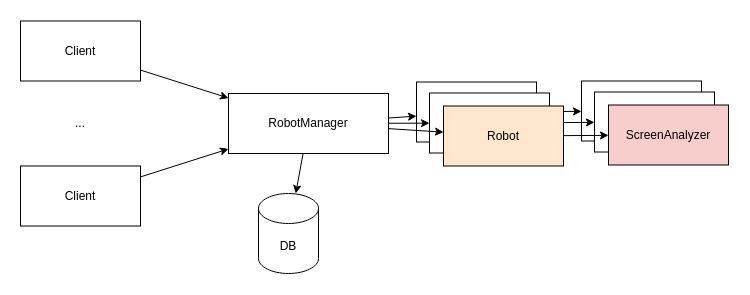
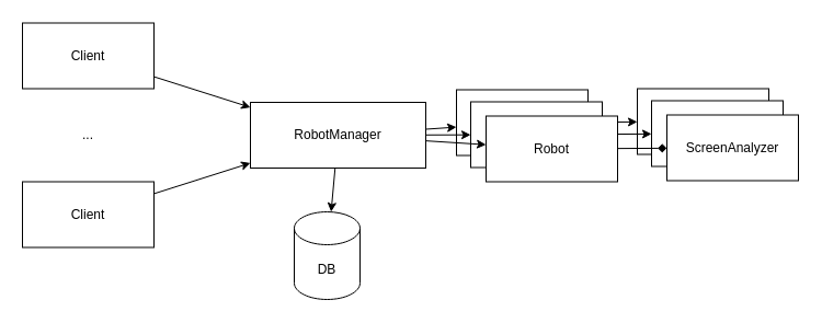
  <mxCell id="0" />
  <mxCell id="1" parent="0" />
  <mxCell id="2" value="" style="endArrow=classic;html=1;rounded=0;" parent="1" source="11" target="3" edge="1"><mxGeometry width="50" height="50" relative="1" as="geometry"><mxPoint x="559" y="132.5" as="sourcePoint" /><mxPoint x="604" y="131.5" as="targetPoint" /></mxGeometry></mxCell>
  <mxCell id="3" value="" style="rounded=0;whiteSpace=wrap;html=1;" parent="1" vertex="1"><mxGeometry x="581" y="80.5" width="120" height="60" as="geometry" /></mxCell>
  <mxCell id="4" value="" style="rounded=0;whiteSpace=wrap;html=1;" parent="1" vertex="1"><mxGeometry x="594" y="91.5" width="120" height="60" as="geometry" /></mxCell>
  <mxCell id="5" value="" style="endArrow=classic;html=1;rounded=0;" parent="1" source="12" target="4" edge="1"><mxGeometry width="50" height="50" relative="1" as="geometry"><mxPoint x="573" y="145.5" as="sourcePoint" /><mxPoint x="618" y="144.5" as="targetPoint" /></mxGeometry></mxCell>
  <mxCell id="6" value="Client" style="rounded=0;whiteSpace=wrap;html=1;" parent="1" vertex="1"><mxGeometry x="20" y="20.5" width="120" height="60" as="geometry" /></mxCell>
  <mxCell id="7" value="RobotManager" style="rounded=0;whiteSpace=wrap;html=1;" parent="1" vertex="1"><mxGeometry x="228" y="93" width="160" height="60" as="geometry" /></mxCell>
  <mxCell id="8" value="" style="endArrow=classic;html=1;rounded=0;" parent="1" source="6" target="7" edge="1"><mxGeometry width="50" height="50" relative="1" as="geometry"><mxPoint x="310" y="146" as="sourcePoint" /><mxPoint x="360" y="96" as="targetPoint" /></mxGeometry></mxCell>
- <mxCell id="9" value="DB" style="shape=cylinder3;whiteSpace=wrap;html=1;boundedLbl=1;backgroundOutline=1;size=15;" parent="1" vertex="1"><mxGeometry x="258" y="193" width="60" height="80" as="geometry" /></mxCell>
+ <mxCell id="9" value="DB" style="shape=cylinder3;whiteSpace=wrap;html=1;boundedLbl=1;backgroundOutline=1;size=15;" parent="1" vertex="1"><mxGeometry x="268" y="193" width="60" height="80" as="geometry" /></mxCell>
  <mxCell id="10" value="" style="endArrow=classic;html=1;rounded=0;" parent="1" source="7" target="9" edge="1"><mxGeometry width="50" height="50" relative="1" as="geometry"><mxPoint x="310" y="146" as="sourcePoint" /><mxPoint x="360" y="96" as="targetPoint" /></mxGeometry></mxCell>
  <mxCell id="11" value="" style="rounded=0;whiteSpace=wrap;html=1;" parent="1" vertex="1"><mxGeometry x="416" y="81.5" width="120" height="60" as="geometry" /></mxCell>
  <mxCell id="12" value="" style="rounded=0;whiteSpace=wrap;html=1;" parent="1" vertex="1"><mxGeometry x="429" y="92.5" width="120" height="60" as="geometry" /></mxCell>
- <mxCell id="13" value="Robot" style="rounded=0;whiteSpace=wrap;html=1;fillColor=#ffe6cc;" parent="1" vertex="1"><mxGeometry x="443" y="105.5" width="120" height="60" as="geometry" /></mxCell>
+ <mxCell id="13" value="Robot" style="rounded=0;whiteSpace=wrap;html=1;" parent="1" vertex="1"><mxGeometry x="443" y="105.5" width="120" height="60" as="geometry" /></mxCell>
  <mxCell id="14" value="" style="endArrow=classic;html=1;rounded=0;" parent="1" source="7" target="12" edge="1"><mxGeometry width="50" height="50" relative="1" as="geometry"><mxPoint x="310" y="146" as="sourcePoint" /><mxPoint x="360" y="96" as="targetPoint" /></mxGeometry></mxCell>
- <mxCell id="15" value="ScreenAnalyzer" style="rounded=0;whiteSpace=wrap;html=1;fillColor=#f8cecc;" parent="1" vertex="1"><mxGeometry x="608" y="104.5" width="120" height="60" as="geometry" /></mxCell>
- <mxCell id="16" value="" style="endArrow=classic;html=1;rounded=0;" parent="1" source="13" target="15" edge="1"><mxGeometry width="50" height="50" relative="1" as="geometry"><mxPoint x="403" y="233.5" as="sourcePoint" /><mxPoint x="453" y="183.5" as="targetPoint" /></mxGeometry></mxCell>
+ <mxCell id="15" value="ScreenAnalyzer" style="rounded=0;whiteSpace=wrap;html=1;" parent="1" vertex="1"><mxGeometry x="608" y="104.5" width="120" height="60" as="geometry" /></mxCell>
+ <mxCell id="16" value="" style="endArrow=diamond;html=1;rounded=0;" parent="1" source="13" target="15" edge="1"><mxGeometry width="50" height="50" relative="1" as="geometry"><mxPoint x="403" y="233.5" as="sourcePoint" /><mxPoint x="453" y="183.5" as="targetPoint" /></mxGeometry></mxCell>
  <mxCell id="17" value="" style="endArrow=classic;html=1;rounded=0;" parent="1" source="7" target="13" edge="1"><mxGeometry width="50" height="50" relative="1" as="geometry"><mxPoint x="358" y="133" as="sourcePoint" /><mxPoint x="439" y="133" as="targetPoint" /></mxGeometry></mxCell>
  <mxCell id="18" value="" style="endArrow=classic;html=1;rounded=0;" parent="1" source="7" target="11" edge="1"><mxGeometry width="50" height="50" relative="1" as="geometry"><mxPoint x="358" y="133" as="sourcePoint" /><mxPoint x="439" y="133" as="targetPoint" /></mxGeometry></mxCell>
  <mxCell id="19" value="Client" style="rounded=0;whiteSpace=wrap;html=1;" vertex="1" parent="1"><mxGeometry x="20" y="165.5" width="120" height="60" as="geometry" /></mxCell>
  <mxCell id="20" value="" style="endArrow=classic;html=1;rounded=0;" edge="1" parent="1" source="19" target="7"><mxGeometry width="50" height="50" relative="1" as="geometry"><mxPoint x="160" y="91" as="sourcePoint" /><mxPoint x="248" y="122" as="targetPoint" /></mxGeometry></mxCell>
  <mxCell id="21" value="..." style="text;html=1;strokeColor=none;fillColor=none;align=center;verticalAlign=middle;whiteSpace=wrap;rounded=0;" vertex="1" parent="1"><mxGeometry x="50" y="108" width="60" height="30" as="geometry" /></mxCell>
